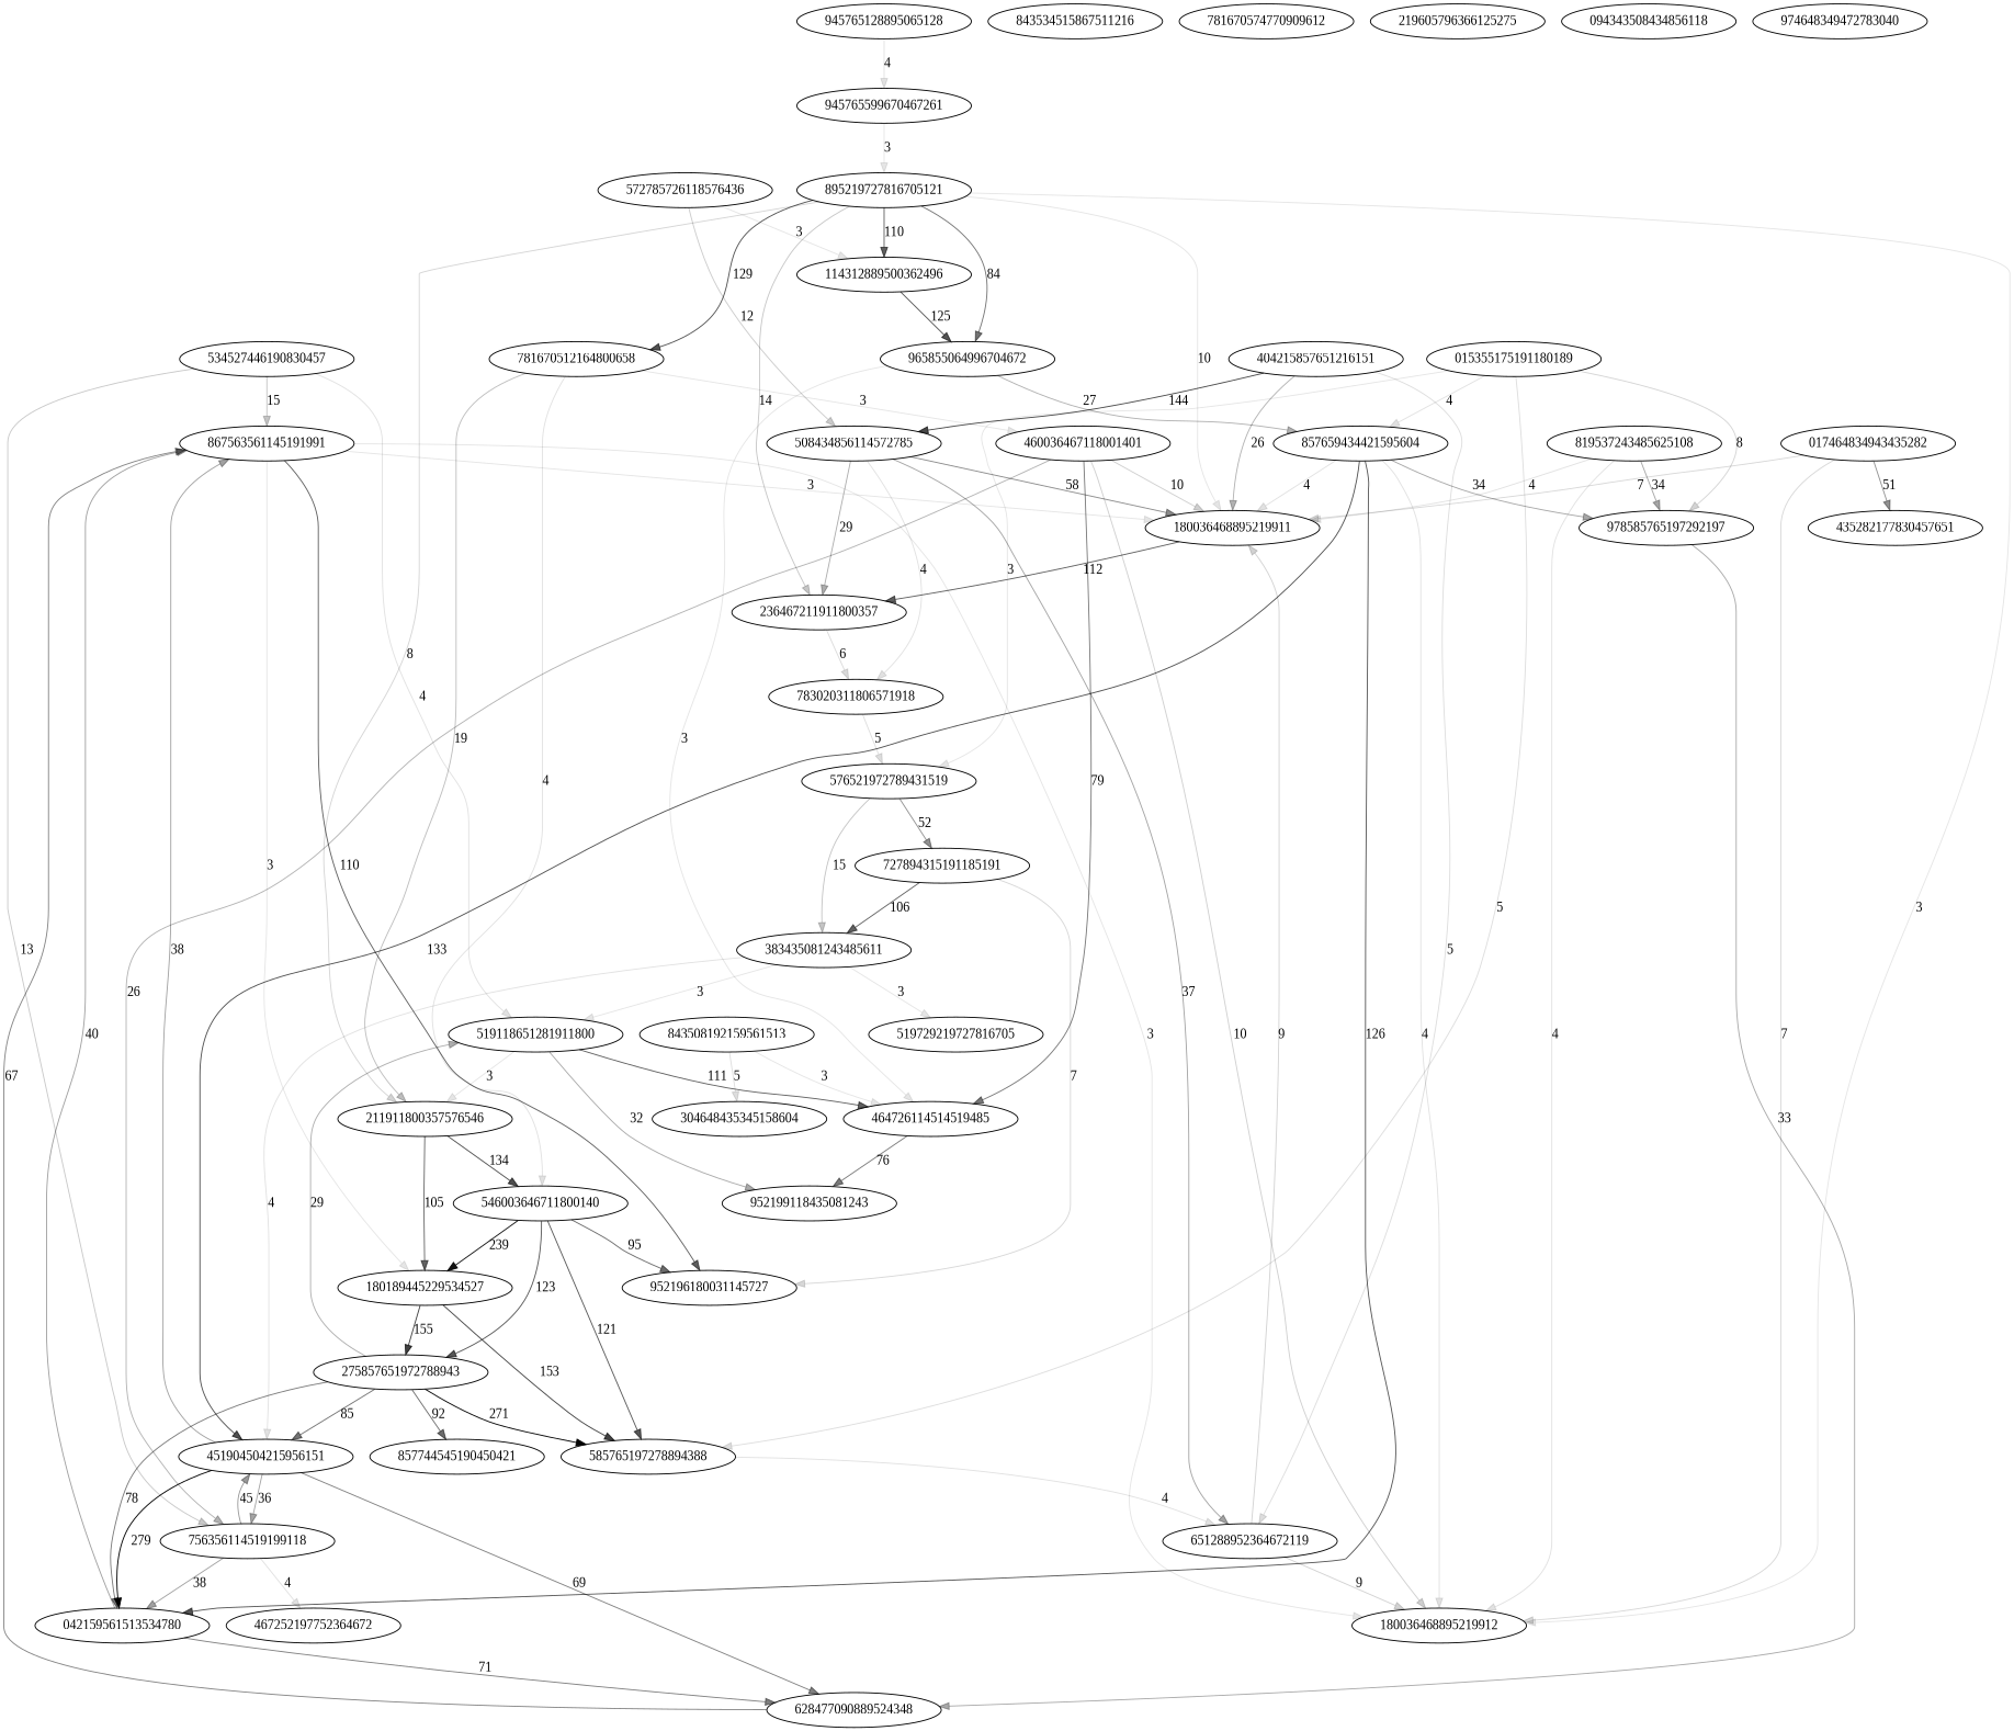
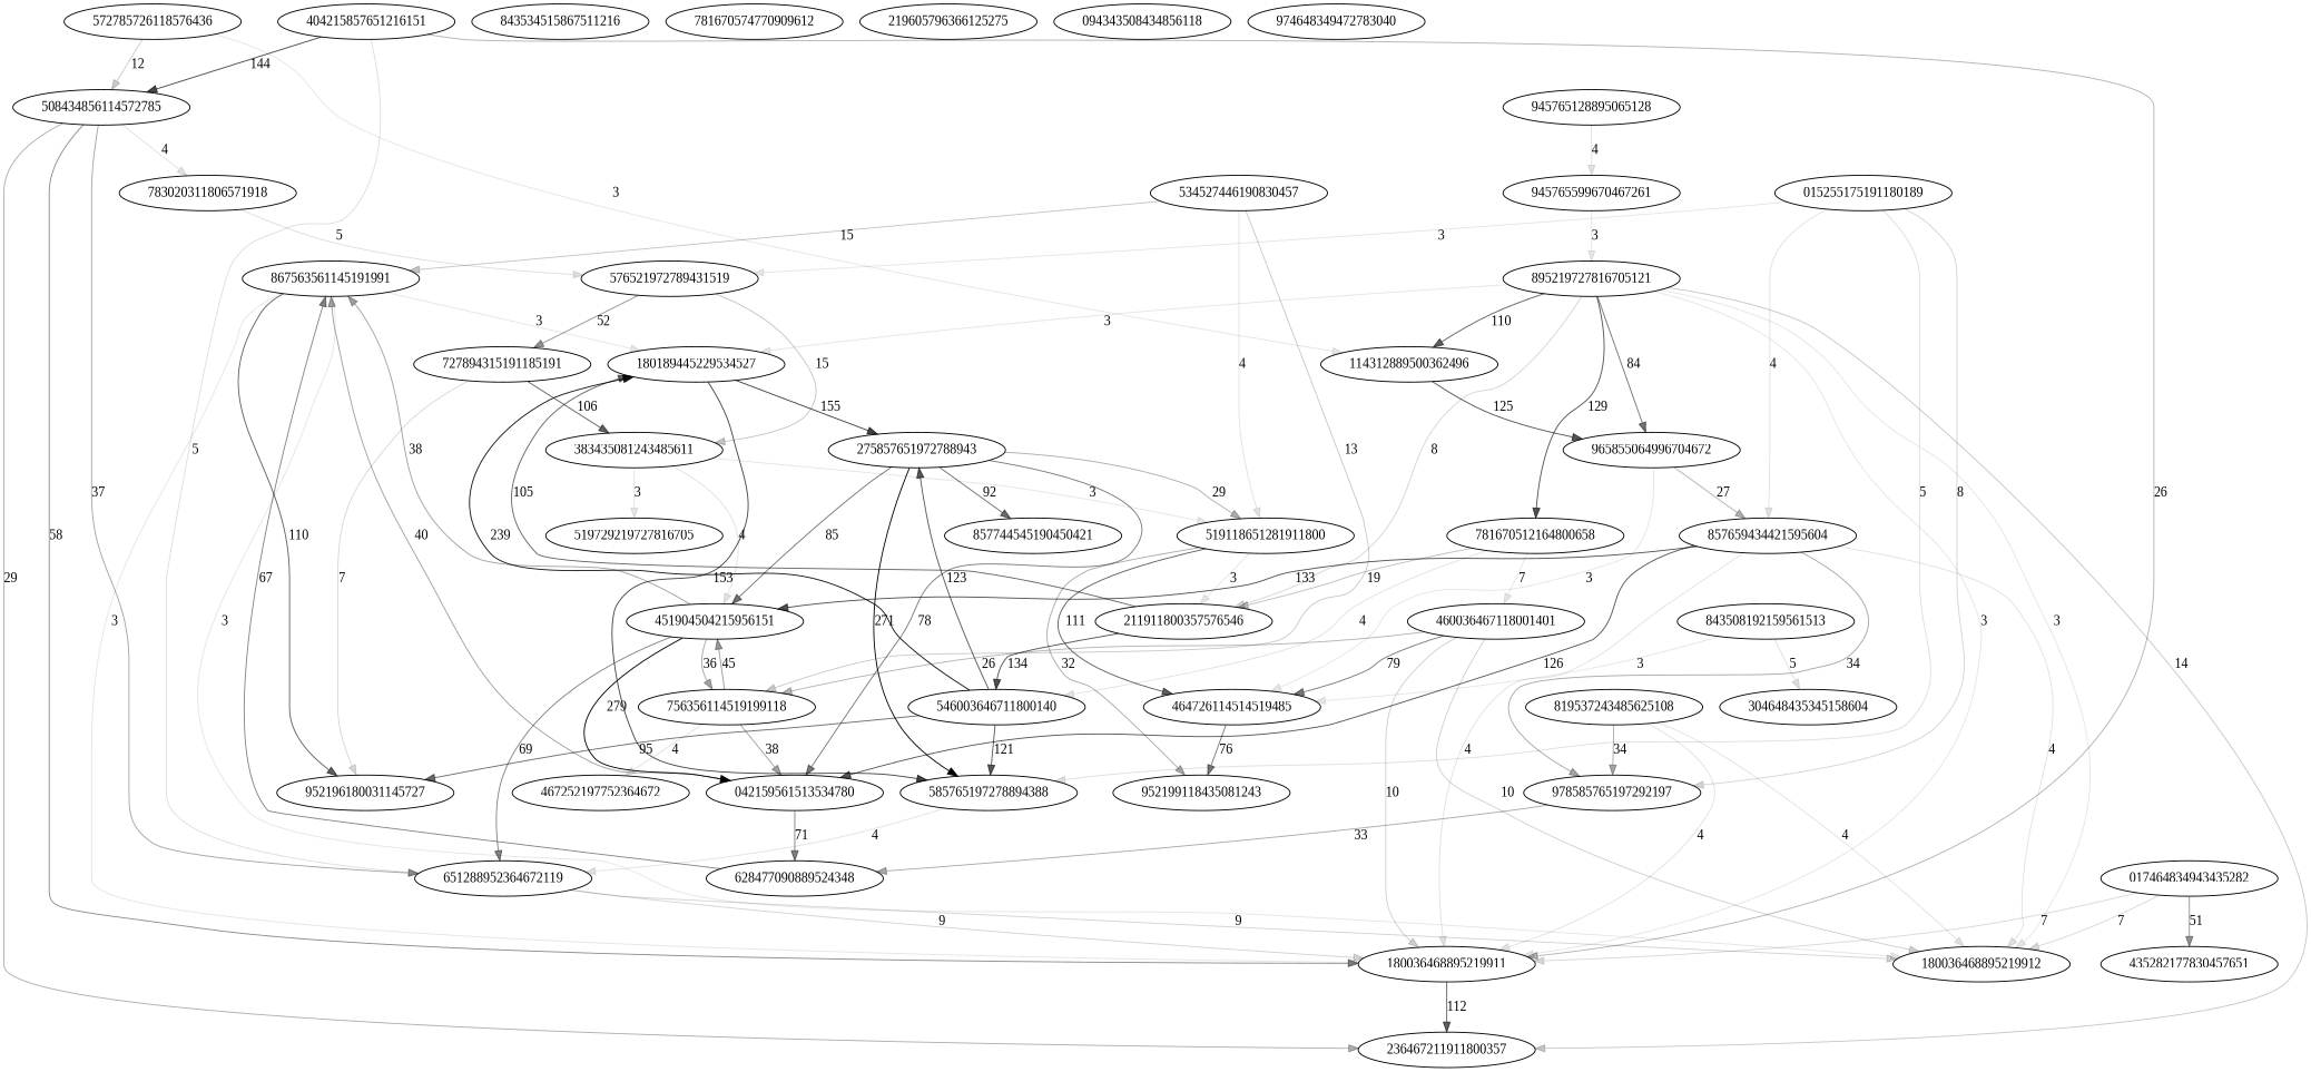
  digraph {
    fontname="Liberation Serif"
    node [fontname="Liberation Serif"]
    edge [color="#0000001a" fontname="Liberation Serif"]
    867563561145191991
    180036468895219911
    952196180031145727
    180189445229534527
    180036468895219912
    236467211911800357
    275857651972788943
    585765197278894388
    781670512164800658
    211911800357576546
    546003646711800140
    460036467118001401
    464726114514519485
    756356114519199118
    945765599670467261
    895219727816705121
    114312889500362496
    965855064996704672
    042159561513534780
    451904504215956151
    519118651281911800
    857744545190450421
    651288952364672119
    628477090889524348
    952199118435081243
    843534515867511216
    783020311806571918
    576521972789431519
    727894315191185191
    383435081243485611
    519729219727816705
    781670574770909612
    978585765197292197
    467252197752364672
    017464834943435282
    435282177830457651
    508434856114572785
    219605796366125275
    572785726118576436
    404215857651216151
    857659434421595604
    094343508434856118
    534527446190830457
    843508192159561513
    304648435345158604
-   015255175191180189 [label=015355175191180189]
+   015255175191180189
    945765128895065128
    819537243485625108
    974648349472783040
    867563561145191991 -> 180036468895219911 [label=3]
    867563561145191991 -> 952196180031145727 [color="#000000a0" label=110]
    867563561145191991 -> 180189445229534527 [label=3]
    867563561145191991 -> 180036468895219912 [label=3]
    180036468895219911 -> 236467211911800357 [color="#000000a1" label=112]
    180189445229534527 -> 275857651972788943 [color="#000000be" label=155]
    180189445229534527 -> 585765197278894388 [color="#000000bc" label=153]
-   236467211911800357 -> 783020311806571918 [color="#00000025" label=6]
    275857651972788943 -> 585765197278894388 [color="#000000fb" label=271]
    275857651972788943 -> 042159561513534780 [color="#00000086" label=78]
    275857651972788943 -> 451904504215956151 [color="#0000008c" label=85]
    275857651972788943 -> 519118651281911800 [color="#00000052" label=29]
    275857651972788943 -> 857744545190450421 [color="#00000092" label=92]
    585765197278894388 -> 651288952364672119 [color="#0000001e" label=4]
    781670512164800658 -> 211911800357576546 [color="#00000042" label=19]
    781670512164800658 -> 546003646711800140 [color="#0000001e" label=4]
-   781670512164800658 -> 460036467118001401 [label=3]
+   781670512164800658 -> 460036467118001401 [label=7]
    211911800357576546 -> 180189445229534527 [color="#0000009c" label=105]
    211911800357576546 -> 546003646711800140 [color="#000000b0" label=134]
    546003646711800140 -> 952196180031145727 [color="#00000094" label=95]
    546003646711800140 -> 180189445229534527 [color="#000000ec" label=239]
    546003646711800140 -> 275857651972788943 [color="#000000a9" label=123]
    546003646711800140 -> 585765197278894388 [color="#000000a7" label=121]
    460036467118001401 -> 180036468895219911 [color="#00000030" label=10]
    460036467118001401 -> 180036468895219912 [color="#00000030" label=10]
    460036467118001401 -> 464726114514519485 [color="#00000087" label=79]
    460036467118001401 -> 756356114519199118 [color="#0000004d" label=26]
    464726114514519485 -> 952199118435081243 [color="#00000085" label=76]
    756356114519199118 -> 042159561513534780 [color="#0000005e" label=38]
    756356114519199118 -> 451904504215956151 [color="#00000066" label=45]
    756356114519199118 -> 467252197752364672 [color="#0000001e" label=4]
    945765599670467261 -> 895219727816705121 [label=3]
-   895219727816705121 -> 180036468895219911 [label=10]
+   895219727816705121 -> 180036468895219911 [label=3]
+   895219727816705121 -> 180189445229534527 [label=3]
    895219727816705121 -> 180036468895219912 [label=3]
    895219727816705121 -> 236467211911800357 [color="#00000039" label=14]
    895219727816705121 -> 781670512164800658 [color="#000000ad" label=129]
    895219727816705121 -> 211911800357576546 [color="#0000002b" label=8]
    895219727816705121 -> 114312889500362496 [color="#000000a0" label=110]
    895219727816705121 -> 965855064996704672 [color="#0000008b" label=84]
    114312889500362496 -> 965855064996704672 [color="#000000aa" label=125]
    965855064996704672 -> 464726114514519485 [label=3]
    965855064996704672 -> 857659434421595604 [color="#0000004f" label=27]
    042159561513534780 -> 867563561145191991 [color="#00000060" label=40]
    042159561513534780 -> 628477090889524348 [color="#00000080" label=71]
    451904504215956151 -> 867563561145191991 [color="#0000005e" label=38]
    451904504215956151 -> 756356114519199118 [color="#0000005b" label=36]
    451904504215956151 -> 042159561513534780 [color="#000000ff" label=279]
-   451904504215956151 -> 628477090889524348 [color="#0000007e" label=69]
+   451904504215956151 -> 651288952364672119 [color="#0000007e" label=69]
    519118651281911800 -> 211911800357576546 [label=3]
    519118651281911800 -> 464726114514519485 [color="#000000a0" label=111]
    519118651281911800 -> 952199118435081243 [color="#00000056" label=32]
    651288952364672119 -> 180036468895219911 [color="#0000002d" label=9]
    651288952364672119 -> 180036468895219912 [color="#0000002d" label=9]
    628477090889524348 -> 867563561145191991 [color="#0000007c" label=67]
    783020311806571918 -> 576521972789431519 [color="#00000022" label=5]
    576521972789431519 -> 727894315191185191 [color="#0000006e" label=52]
    576521972789431519 -> 383435081243485611 [color="#0000003b" label=15]
    727894315191185191 -> 952196180031145727 [color="#00000028" label=7]
    727894315191185191 -> 383435081243485611 [color="#0000009d" label=106]
    383435081243485611 -> 451904504215956151 [color="#0000001e" label=4]
    383435081243485611 -> 519118651281911800 [label=3]
    383435081243485611 -> 519729219727816705 [label=3]
    978585765197292197 -> 628477090889524348 [color="#00000057" label=33]
    017464834943435282 -> 180036468895219911 [color="#00000028" label=7]
    017464834943435282 -> 180036468895219912 [color="#00000028" label=7]
    017464834943435282 -> 435282177830457651 [color="#0000006d" label=51]
    508434856114572785 -> 180036468895219911 [color="#00000074" label=58]
    508434856114572785 -> 236467211911800357 [color="#00000052" label=29]
    508434856114572785 -> 651288952364672119 [color="#0000005c" label=37]
    508434856114572785 -> 783020311806571918 [color="#0000001e" label=4]
    572785726118576436 -> 114312889500362496 [label=3]
    572785726118576436 -> 508434856114572785 [color="#00000034" label=12]
    404215857651216151 -> 180036468895219911 [color="#0000004d" label=26]
    404215857651216151 -> 651288952364672119 [color="#00000022" label=5]
    404215857651216151 -> 508434856114572785 [color="#000000b7" label=144]
    857659434421595604 -> 180036468895219911 [color="#0000001e" label=4]
    857659434421595604 -> 180036468895219912 [color="#0000001e" label=4]
    857659434421595604 -> 042159561513534780 [color="#000000ab" label=126]
    857659434421595604 -> 451904504215956151 [color="#000000b0" label=133]
    857659434421595604 -> 978585765197292197 [color="#00000059" label=34]
    534527446190830457 -> 867563561145191991 [color="#0000003b" label=15]
    534527446190830457 -> 756356114519199118 [color="#00000037" label=13]
    534527446190830457 -> 519118651281911800 [color="#0000001e" label=4]
    843508192159561513 -> 464726114514519485 [label=3]
    843508192159561513 -> 304648435345158604 [color="#00000022" label=5]
    015255175191180189 -> 585765197278894388 [color="#00000022" label=5]
    015255175191180189 -> 576521972789431519 [label=3]
    015255175191180189 -> 978585765197292197 [color="#0000002b" label=8]
    015255175191180189 -> 857659434421595604 [color="#0000001e" label=4]
    945765128895065128 -> 945765599670467261 [color="#0000001e" label=4]
    819537243485625108 -> 180036468895219911 [color="#0000001e" label=4]
    819537243485625108 -> 180036468895219912 [color="#0000001e" label=4]
    819537243485625108 -> 978585765197292197 [color="#00000059" label=34]
  }
